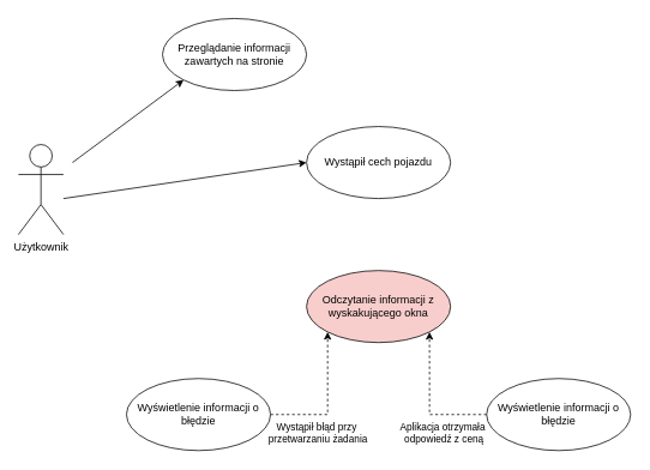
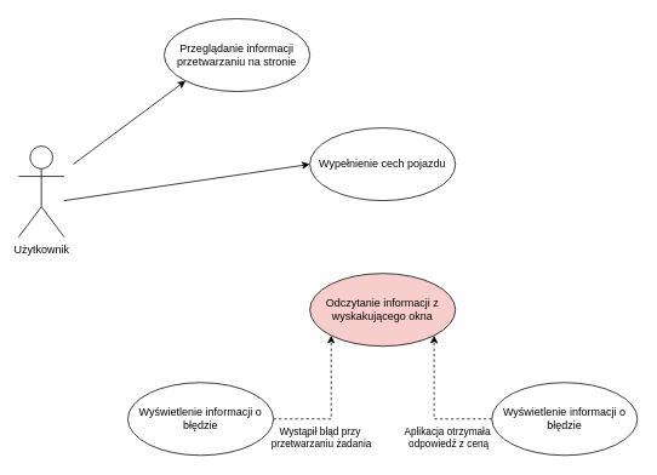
  <mxCell id="0" />
  <mxCell id="1" parent="0" />
  <mxCell id="2" value="Użytkownik" style="shape=umlActor;verticalLabelPosition=bottom;verticalAlign=top;html=1;outlineConnect=0;" parent="1" vertex="1"><mxGeometry x="20" y="160" width="50" height="100" as="geometry" /></mxCell>
- <mxCell id="3" value="Przeglądanie informacji zawartych na stronie" style="ellipse;whiteSpace=wrap;html=1;" parent="1" vertex="1"><mxGeometry x="180" y="20" width="160" height="80" as="geometry" /></mxCell>
+ <mxCell id="3" value="Przeglądanie informacji przetwarzaniu na stronie" style="ellipse;whiteSpace=wrap;html=1;" parent="1" vertex="1"><mxGeometry x="180" y="20" width="160" height="80" as="geometry" /></mxCell>
  <mxCell id="4" value="" style="endArrow=classic;html=1;rounded=0;entryX=0;entryY=1;entryDx=0;entryDy=0;" parent="1" target="3" edge="1"><mxGeometry width="50" height="50" relative="1" as="geometry"><mxPoint x="80" y="180" as="sourcePoint" /><mxPoint x="130" y="110" as="targetPoint" /></mxGeometry></mxCell>
- <mxCell id="5" value="Wystąpił cech pojazdu" style="ellipse;whiteSpace=wrap;html=1;" parent="1" vertex="1"><mxGeometry x="340" y="140" width="160" height="80" as="geometry" /></mxCell>
+ <mxCell id="5" value="Wypełnienie cech pojazdu" style="ellipse;whiteSpace=wrap;html=1;" parent="1" vertex="1"><mxGeometry x="340" y="140" width="160" height="80" as="geometry" /></mxCell>
  <mxCell id="6" value="" style="endArrow=classic;html=1;rounded=0;entryX=0;entryY=0.5;entryDx=0;entryDy=0;" parent="1" target="5" edge="1"><mxGeometry width="50" height="50" relative="1" as="geometry"><mxPoint x="70" y="220" as="sourcePoint" /><mxPoint x="170" y="220" as="targetPoint" /></mxGeometry></mxCell>
  <mxCell id="7" value="Odczytanie informacji z wyskakującego okna" style="ellipse;whiteSpace=wrap;html=1;fillColor=#f8cecc;" parent="1" vertex="1"><mxGeometry x="340" y="300" width="160" height="80" as="geometry" /></mxCell>
  <mxCell id="8" style="edgeStyle=orthogonalEdgeStyle;rounded=0;orthogonalLoop=1;jettySize=auto;html=1;entryX=0;entryY=1;entryDx=0;entryDy=0;dashed=1;" parent="1" source="10" target="7" edge="1"><mxGeometry relative="1" as="geometry" /></mxCell>
  <mxCell id="9" value="Wystąpił błąd przy&lt;div&gt;&amp;nbsp;przetwarzaniu żadania&lt;/div&gt;" style="edgeLabel;html=1;align=center;verticalAlign=middle;resizable=0;points=[];" parent="8" vertex="1" connectable="0"><mxGeometry x="0.191" y="-3" relative="1" as="geometry"><mxPoint x="-16" y="49" as="offset" /></mxGeometry></mxCell>
  <mxCell id="10" value="Wyświetlenie informacji o błędzie" style="ellipse;whiteSpace=wrap;html=1;" parent="1" vertex="1"><mxGeometry x="140" y="420" width="160" height="80" as="geometry" /></mxCell>
  <mxCell id="11" style="edgeStyle=orthogonalEdgeStyle;rounded=0;orthogonalLoop=1;jettySize=auto;html=1;entryX=1;entryY=1;entryDx=0;entryDy=0;dashed=1;" parent="1" source="13" target="7" edge="1"><mxGeometry relative="1" as="geometry" /></mxCell>
  <mxCell id="12" value="Aplikacja otrzymała&lt;div&gt;&amp;nbsp;odpowiedź z ceną&lt;/div&gt;" style="edgeLabel;html=1;align=center;verticalAlign=middle;resizable=0;points=[];" parent="11" vertex="1" connectable="0"><mxGeometry x="-0.587" relative="1" as="geometry"><mxPoint x="-18" y="20" as="offset" /></mxGeometry></mxCell>
  <mxCell id="13" value="Wyświetlenie informacji o błędzie" style="ellipse;whiteSpace=wrap;html=1;" parent="1" vertex="1"><mxGeometry x="540" y="420" width="160" height="80" as="geometry" /></mxCell>
